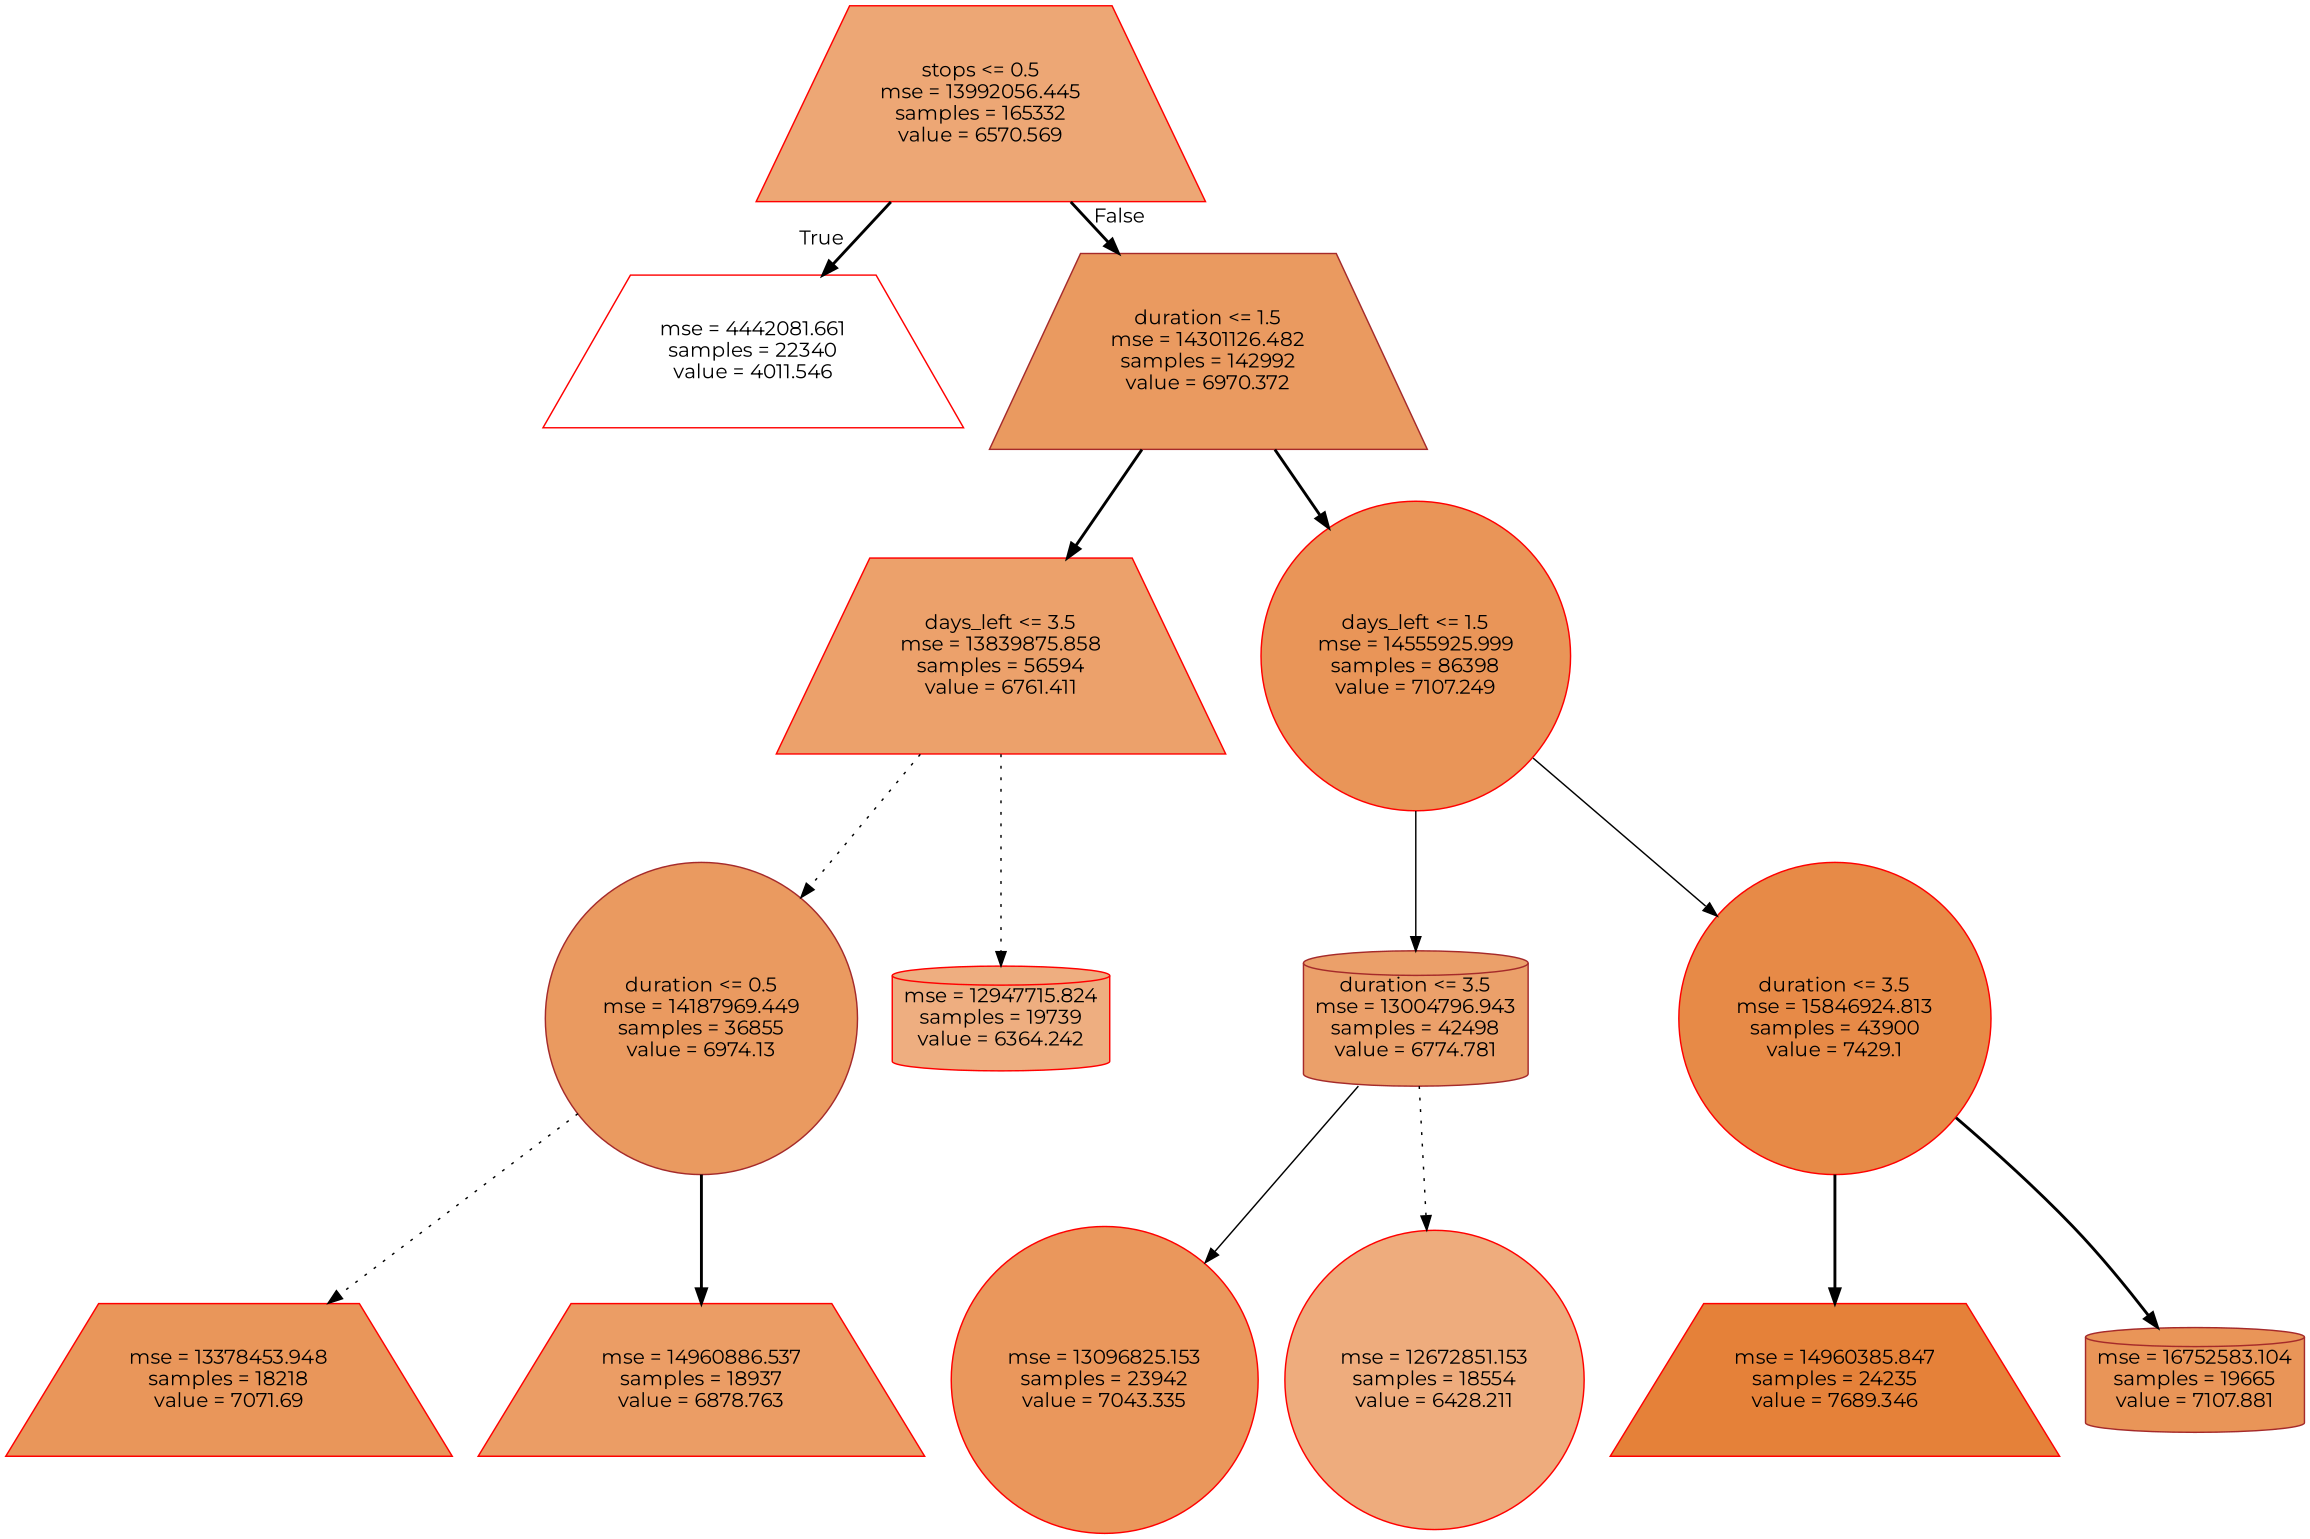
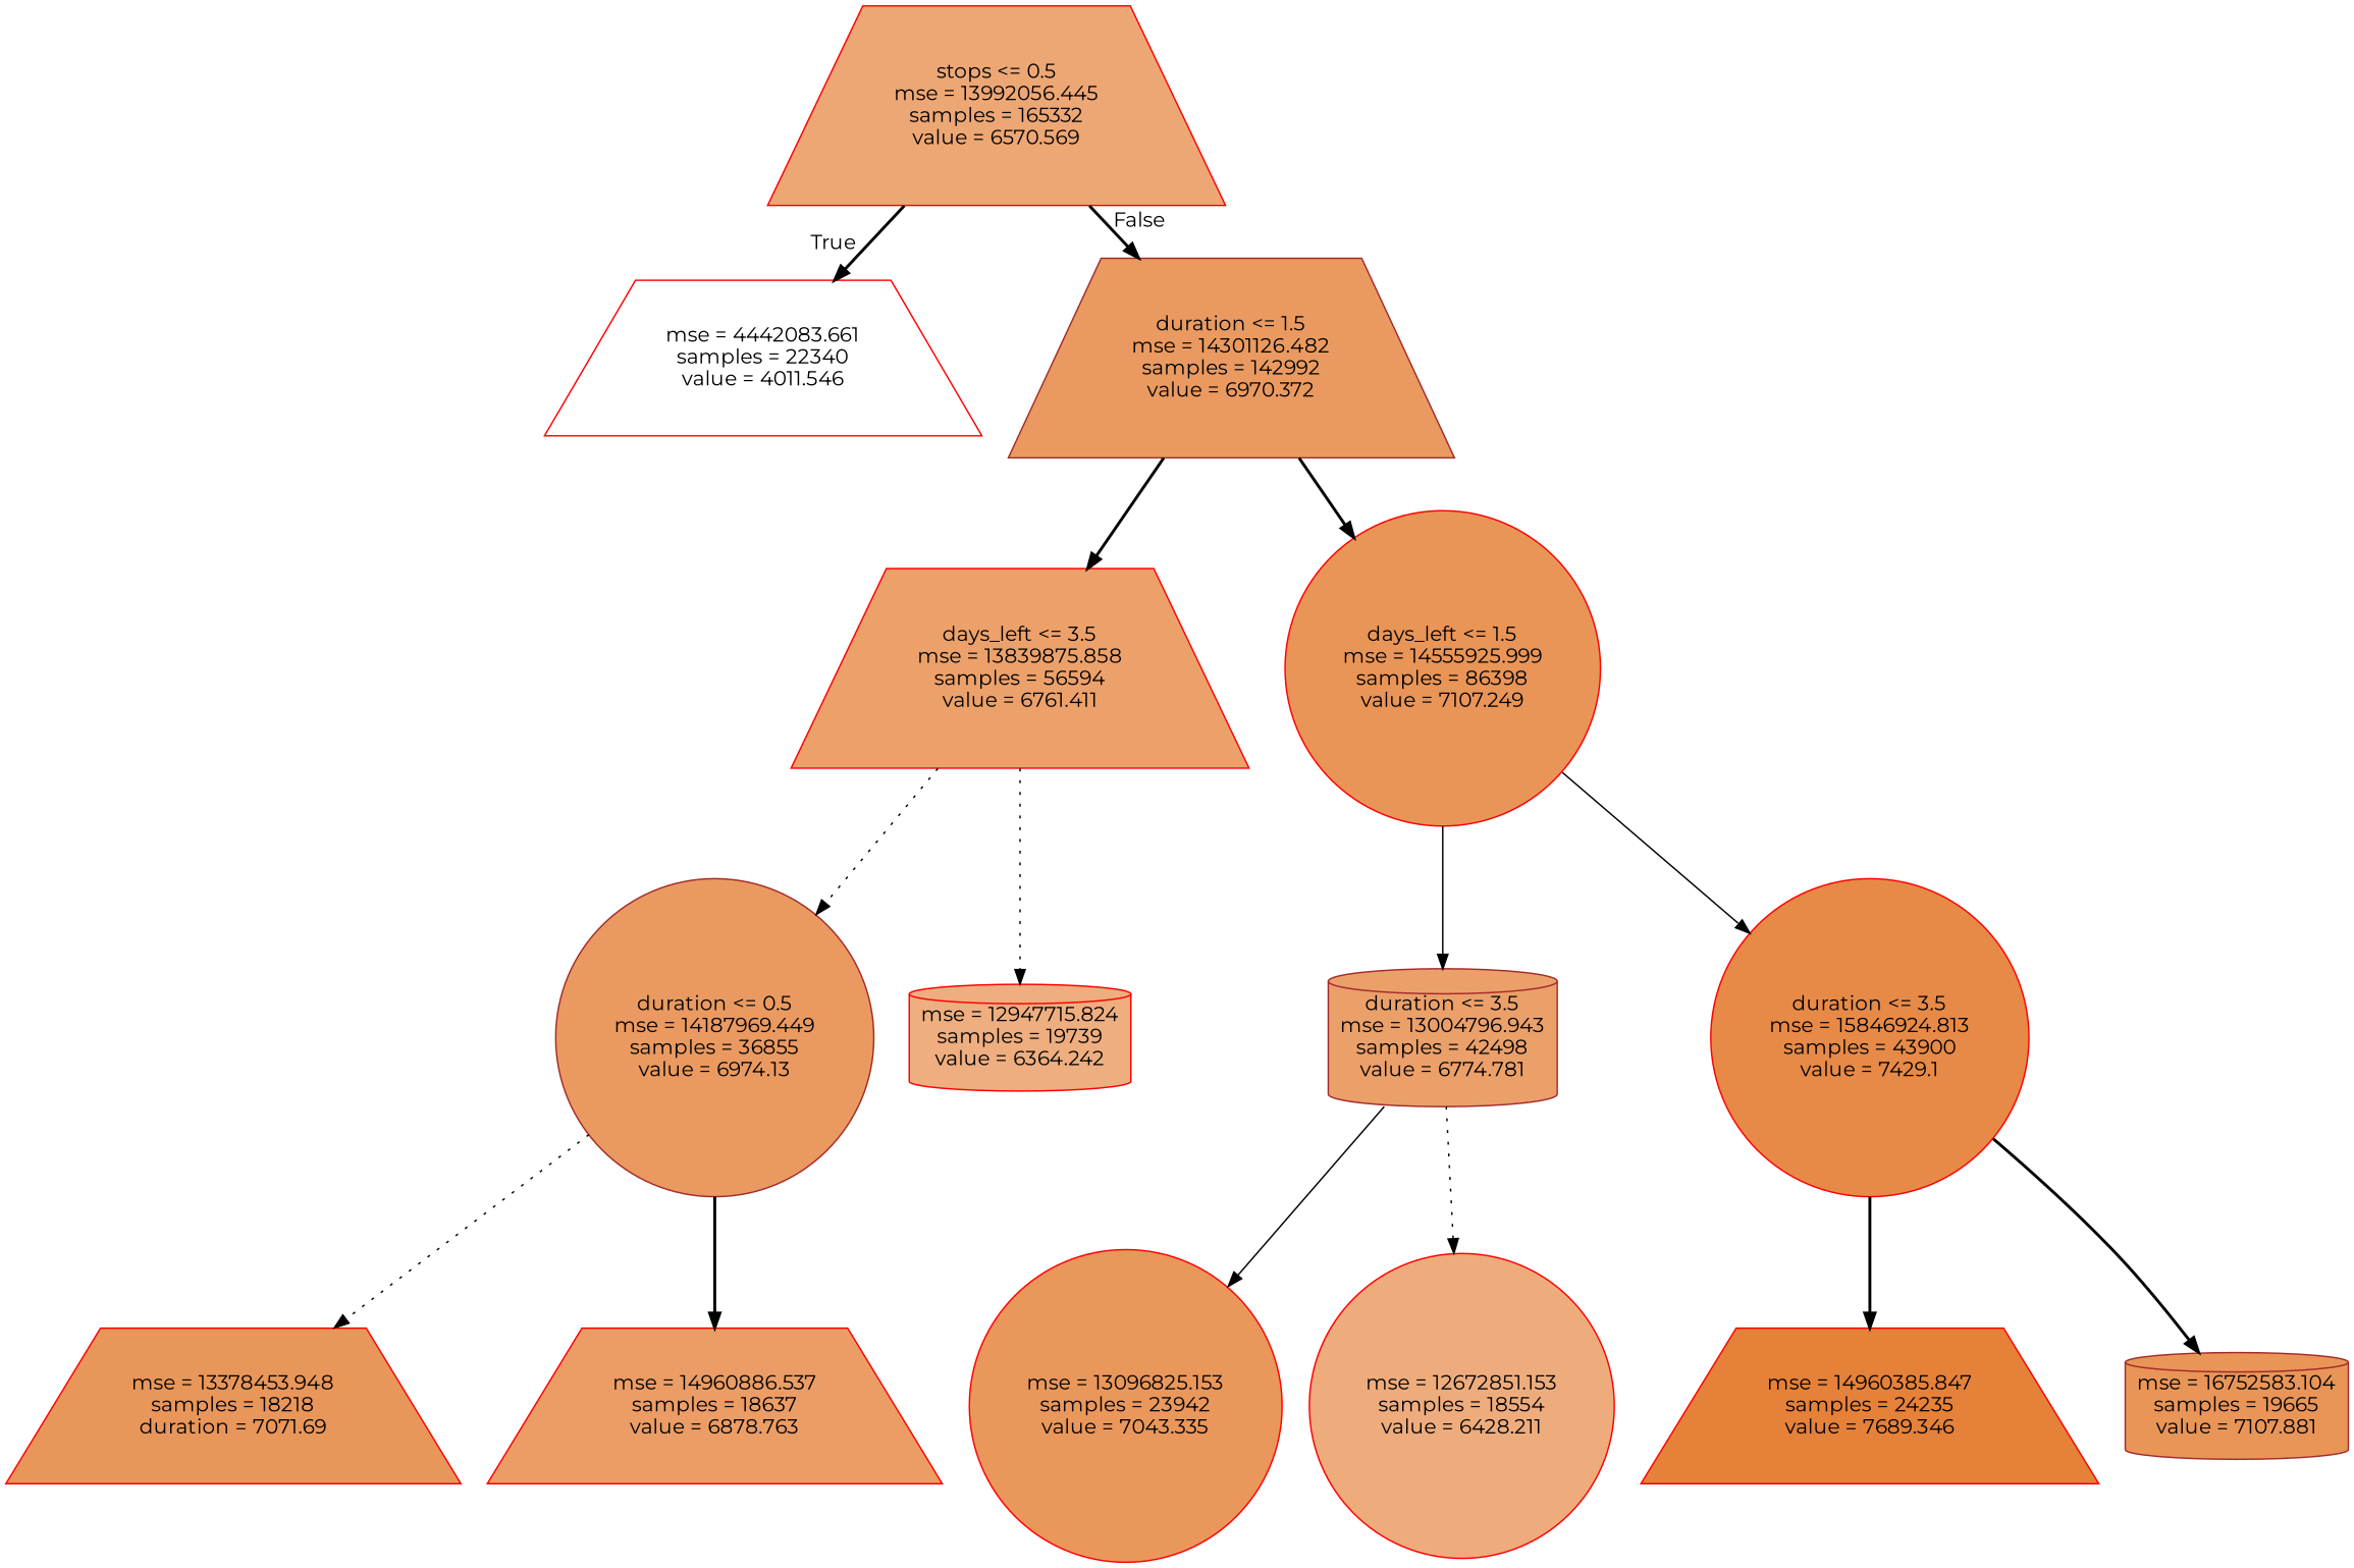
  digraph {
    fontname=Montserrat
    node [color=red fillcolor="#ea9a60" fontname=Montserrat shape=trapezium style=filled]
    edge [fontname=Montserrat style=bold]
    n1 [fillcolor="#eda775" label="stops <= 0.5\nmse = 13992056.445\nsamples = 165332\nvalue = 6570.569"]
-   n2 [fillcolor="#ffffff" label="mse = 4442081.661\nsamples = 22340\nvalue = 4011.546"]
+   n2 [fillcolor="#ffffff" label="mse = 4442083.661\nsamples = 22340\nvalue = 4011.546"]
    n3 [color=brown label="duration <= 1.5\nmse = 14301126.482\nsamples = 142992\nvalue = 6970.372"]
    n4 [fillcolor="#eca16b" label="days_left <= 3.5\nmse = 13839875.858\nsamples = 56594\nvalue = 6761.411"]
    n5 [fillcolor="#e99558" label="days_left <= 1.5\nmse = 14555925.999\nsamples = 86398\nvalue = 7107.249" shape=circle]
    n6 [color=brown label="duration <= 0.5\nmse = 14187969.449\nsamples = 36855\nvalue = 6974.13" shape=circle]
    n7 [fillcolor="#eeae80" label="mse = 12947715.824\nsamples = 19739\nvalue = 6364.242" shape=cylinder]
    n8 [color=brown fillcolor="#eba06a" label="duration <= 3.5\nmse = 13004796.943\nsamples = 42498\nvalue = 6774.781" shape=cylinder]
    n9 [fillcolor="#e78a47" label="duration <= 3.5\nmse = 15846924.813\nsamples = 43900\nvalue = 7429.1" shape=circle]
-   n10 [fillcolor="#e9965a" label="mse = 13378453.948\nsamples = 18218\nvalue = 7071.69"]
-   n11 [fillcolor="#eb9d65" label="mse = 14960886.537\nsamples = 18937\nvalue = 6878.763"]
+   n10 [fillcolor="#e9965a" label="mse = 13378453.948\nsamples = 18218\nduration = 7071.69"]
+   n11 [fillcolor="#eb9d65" label="mse = 14960886.537\nsamples = 18637\nvalue = 6878.763"]
    n12 [fillcolor="#ea975c" label="mse = 13096825.153\nsamples = 23942\nvalue = 7043.335" shape=circle]
    n13 [fillcolor="#eeac7d" label="mse = 12672851.153\nsamples = 18554\nvalue = 6428.211" shape=circle]
    n14 [fillcolor="#e58139" label="mse = 14960385.847\nsamples = 24235\nvalue = 7689.346"]
    n15 [color=brown fillcolor="#e99558" label="mse = 16752583.104\nsamples = 19665\nvalue = 7107.881" shape=cylinder]
    n1 -> n2 [headlabel=True labelangle=45 labeldistance=2.5]
    n1 -> n3 [headlabel=False labelangle=-45 labeldistance=2.5]
    n3 -> n4
    n3 -> n5
    n4 -> n6 [style=dotted]
    n4 -> n7 [style=dotted]
    n5 -> n8 [style=solid]
    n5 -> n9 [style=solid]
    n6 -> n10 [style=dotted]
    n6 -> n11
    n8 -> n12 [style=solid]
    n8 -> n13 [style=dotted]
    n9 -> n14
    n9 -> n15
  }
